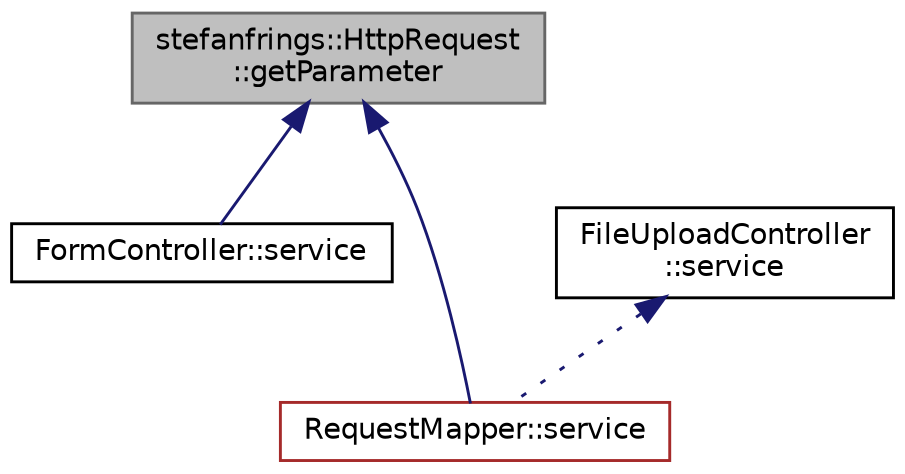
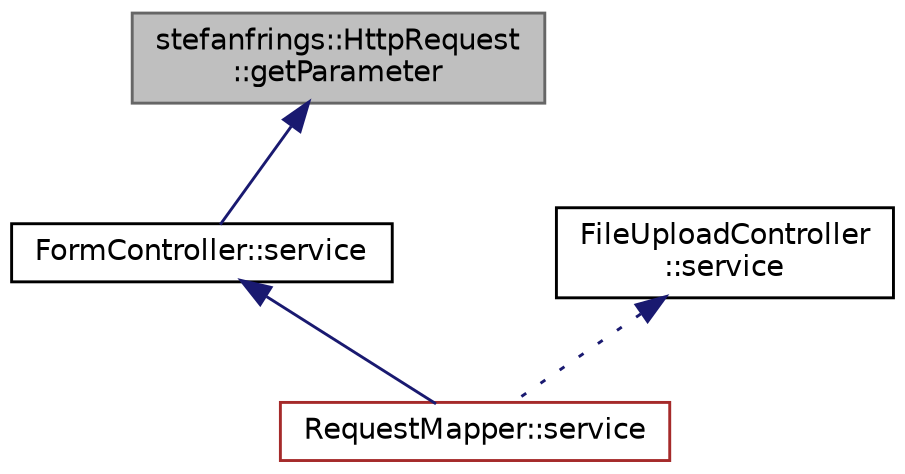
  digraph {
    rankdir=TB
    node [color=black fillcolor=white fontname=Helvetica fontsize=10 shape=record style=filled]
    edge [color=midnightblue dir=back fontname=Helvetica fontsize=10 labelfontname=Helvetica labelfontsize=10 style=solid]
    n1 [color=gray40 fillcolor=grey75 fontcolor=black height=0.2 label="stefanfrings::HttpRequest\l::getParameter" width=0.4]
    n2 [height=0.2 label="FormController::service" width=0.4]
    n3 [height=0.2 label="FileUploadController\l::service" width=0.4]
    n4 [color=brown height=0.2 label="RequestMapper::service" width=0.4]
    n1 -> n2
-   n1 -> n4
+   n2 -> n4
    n3 -> n4 [style=dotted]
  }
